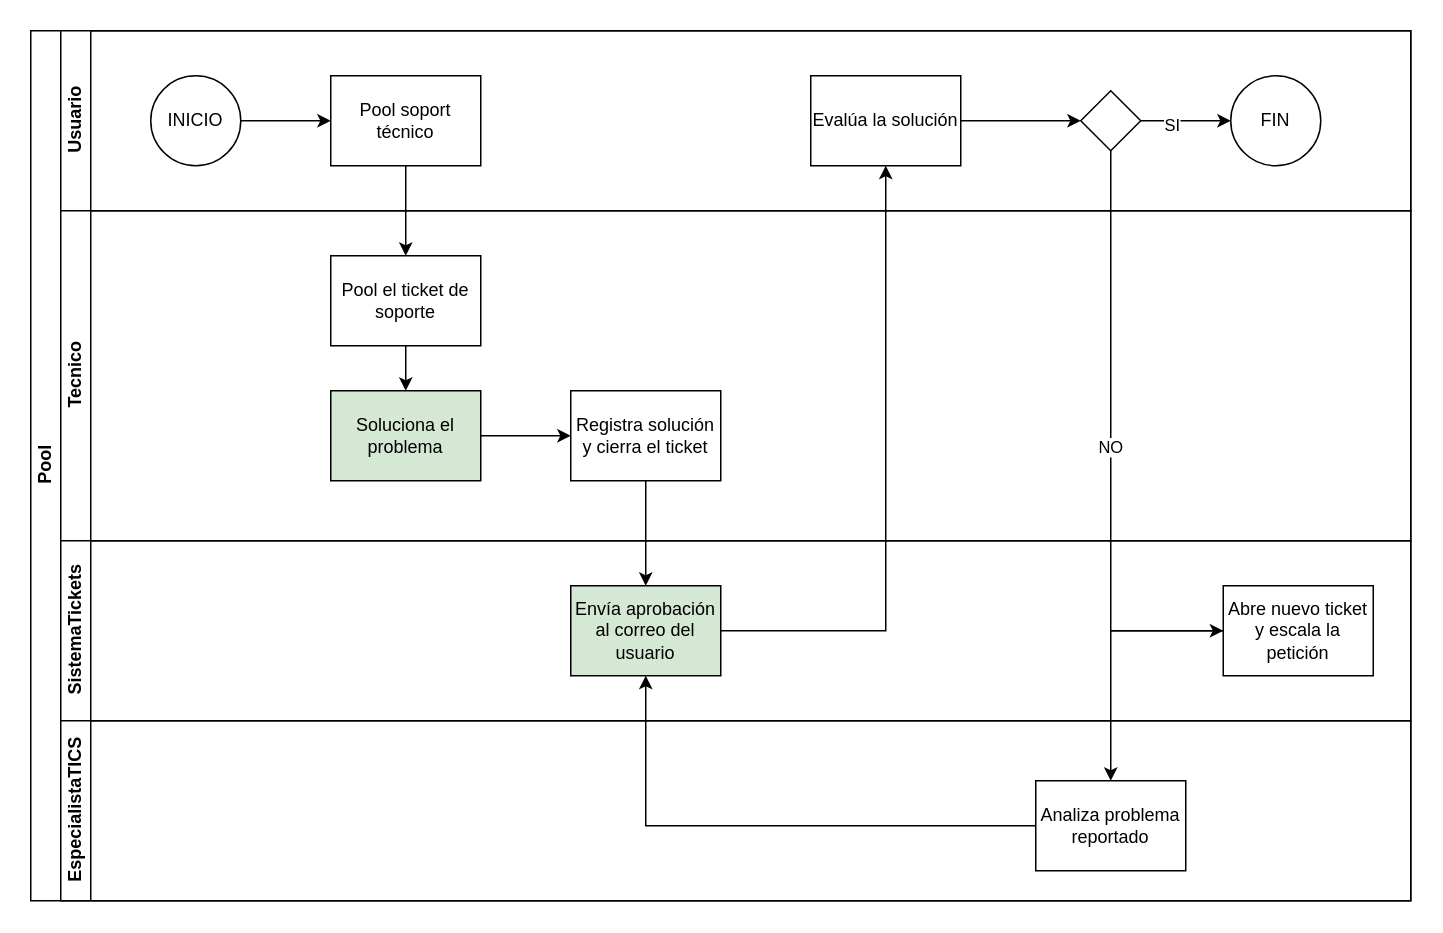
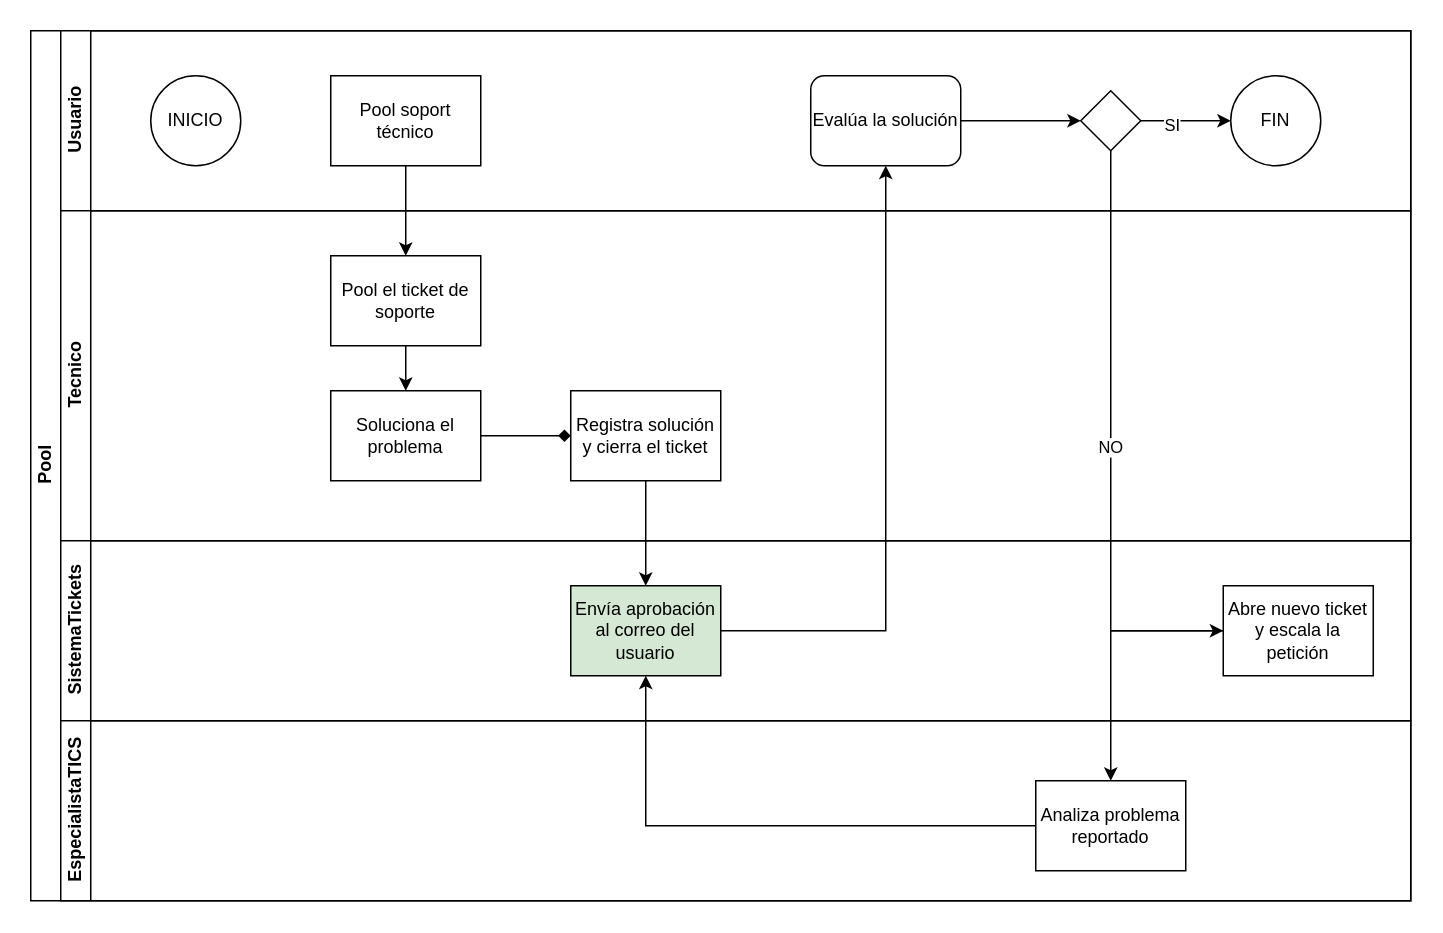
  <mxCell id="0" />
  <mxCell id="1" parent="0" />
  <mxCell id="2" value="Pool" style="swimlane;html=1;childLayout=stackLayout;resizeParent=1;resizeParentMax=0;horizontal=0;startSize=20;horizontalStack=0;" parent="1" vertex="1"><mxGeometry x="20" y="20" width="920" height="580" as="geometry" /></mxCell>
  <mxCell id="3" value="Usuario" style="swimlane;html=1;startSize=20;horizontal=0;" parent="2" vertex="1"><mxGeometry x="20" width="900" height="120" as="geometry" /></mxCell>
  <mxCell id="4" value="Pool soport técnico" style="rounded=0;whiteSpace=wrap;html=1;fontFamily=Helvetica;fontSize=12;fontColor=#000000;align=center;" parent="3" vertex="1"><mxGeometry x="180" y="30" width="100" height="60" as="geometry" /></mxCell>
- <mxCell id="5" value="Evalúa la solución" style="whiteSpace=wrap;html=1;fontColor=#000000;rounded=0;" parent="3" vertex="1"><mxGeometry x="500" y="30" width="100" height="60" as="geometry" /></mxCell>
+ <mxCell id="5" value="Evalúa la solución" style="whiteSpace=wrap;html=1;fontColor=#000000;rounded=1;" parent="3" vertex="1"><mxGeometry x="500" y="30" width="100" height="60" as="geometry" /></mxCell>
  <mxCell id="6" value="" style="rhombus;whiteSpace=wrap;html=1;fontFamily=Helvetica;fontSize=12;fontColor=#000000;align=center;" parent="3" vertex="1"><mxGeometry x="680" y="40" width="40" height="40" as="geometry" /></mxCell>
  <mxCell id="7" style="edgeStyle=orthogonalEdgeStyle;rounded=0;orthogonalLoop=1;jettySize=auto;html=1;entryX=0;entryY=0.5;entryDx=0;entryDy=0;" parent="3" source="5" target="6" edge="1"><mxGeometry relative="1" as="geometry" /></mxCell>
  <mxCell id="8" value="FIN" style="ellipse;whiteSpace=wrap;html=1;fontColor=#000000;" parent="3" vertex="1"><mxGeometry x="780" y="30" width="60" height="60" as="geometry" /></mxCell>
  <mxCell id="9" value="" style="edgeStyle=orthogonalEdgeStyle;rounded=0;orthogonalLoop=1;jettySize=auto;html=1;" parent="3" source="6" target="8" edge="1"><mxGeometry relative="1" as="geometry" /></mxCell>
  <mxCell id="10" value="&lt;div&gt;SI&lt;/div&gt;" style="edgeLabel;html=1;align=center;verticalAlign=middle;resizable=0;points=[];" vertex="1" connectable="0" parent="9"><mxGeometry x="-0.333" y="-2" relative="1" as="geometry"><mxPoint as="offset" /></mxGeometry></mxCell>
- <mxCell id="11" style="edgeStyle=orthogonalEdgeStyle;rounded=0;orthogonalLoop=1;jettySize=auto;html=1;" parent="3" source="12" target="4" edge="1"><mxGeometry relative="1" as="geometry" /></mxCell>
  <mxCell id="12" value="INICIO" style="ellipse;whiteSpace=wrap;html=1;fontColor=#000000;" parent="3" vertex="1"><mxGeometry x="60" y="30" width="60" height="60" as="geometry" /></mxCell>
  <mxCell id="13" value="" style="edgeStyle=orthogonalEdgeStyle;rounded=0;orthogonalLoop=1;jettySize=auto;html=1;" parent="2" source="24" target="5" edge="1"><mxGeometry relative="1" as="geometry" /></mxCell>
  <mxCell id="14" style="edgeStyle=orthogonalEdgeStyle;rounded=0;orthogonalLoop=1;jettySize=auto;html=1;entryX=0.5;entryY=0;entryDx=0;entryDy=0;exitX=0.5;exitY=1;exitDx=0;exitDy=0;" parent="2" source="21" target="24" edge="1"><mxGeometry relative="1" as="geometry"><mxPoint x="410" y="310" as="sourcePoint" /><Array as="points" /></mxGeometry></mxCell>
  <mxCell id="15" style="edgeStyle=orthogonalEdgeStyle;rounded=0;orthogonalLoop=1;jettySize=auto;html=1;entryX=0.5;entryY=0;entryDx=0;entryDy=0;" parent="2" source="4" target="19" edge="1"><mxGeometry relative="1" as="geometry" /></mxCell>
  <mxCell id="16" value="NO" style="edgeStyle=orthogonalEdgeStyle;rounded=0;orthogonalLoop=1;jettySize=auto;html=1;" parent="2" source="6" target="25" edge="1"><mxGeometry relative="1" as="geometry"><Array as="points"><mxPoint x="720" y="290" /><mxPoint x="720" y="290" /></Array></mxGeometry></mxCell>
  <mxCell id="17" value="Tecnico" style="swimlane;html=1;startSize=20;horizontal=0;" parent="2" vertex="1"><mxGeometry x="20" y="120" width="900" height="220" as="geometry" /></mxCell>
  <mxCell id="18" style="edgeStyle=orthogonalEdgeStyle;rounded=0;orthogonalLoop=1;jettySize=auto;html=1;entryX=0.5;entryY=0;entryDx=0;entryDy=0;" parent="17" source="19" target="20" edge="1"><mxGeometry relative="1" as="geometry" /></mxCell>
  <mxCell id="19" value="Pool el ticket de soporte" style="rounded=0;whiteSpace=wrap;html=1;fontFamily=Helvetica;fontSize=12;fontColor=#000000;align=center;" parent="17" vertex="1"><mxGeometry x="180" y="30" width="100" height="60" as="geometry" /></mxCell>
- <mxCell id="20" value="Soluciona el problema" style="rounded=0;whiteSpace=wrap;html=1;fontFamily=Helvetica;fontSize=12;fontColor=#000000;align=center;fillColor=#d5e8d4;" parent="17" vertex="1"><mxGeometry x="180" y="120" width="100" height="60" as="geometry" /></mxCell>
+ <mxCell id="20" value="Soluciona el problema" style="rounded=0;whiteSpace=wrap;html=1;fontFamily=Helvetica;fontSize=12;fontColor=#000000;align=center;" parent="17" vertex="1"><mxGeometry x="180" y="120" width="100" height="60" as="geometry" /></mxCell>
  <mxCell id="21" value="Registra solución y cierra el ticket" style="whiteSpace=wrap;html=1;fontColor=#000000;rounded=0;" parent="17" vertex="1"><mxGeometry x="340" y="120" width="100" height="60" as="geometry" /></mxCell>
- <mxCell id="22" value="" style="edgeStyle=orthogonalEdgeStyle;rounded=0;orthogonalLoop=1;jettySize=auto;html=1;entryX=0;entryY=0.5;entryDx=0;entryDy=0;" parent="17" source="20" target="21" edge="1"><mxGeometry relative="1" as="geometry"><mxPoint x="400" y="60" as="targetPoint" /></mxGeometry></mxCell>
+ <mxCell id="22" value="" style="edgeStyle=orthogonalEdgeStyle;rounded=0;orthogonalLoop=1;jettySize=auto;html=1;entryX=0;entryY=0.5;entryDx=0;entryDy=0;endArrow=diamond;" parent="17" source="20" target="21" edge="1"><mxGeometry relative="1" as="geometry"><mxPoint x="400" y="60" as="targetPoint" /></mxGeometry></mxCell>
  <mxCell id="23" value="&lt;div&gt;SistemaTickets&lt;/div&gt;" style="swimlane;html=1;startSize=20;horizontal=0;" parent="2" vertex="1"><mxGeometry x="20" y="340" width="900" height="120" as="geometry" /></mxCell>
  <mxCell id="24" value="Envía aprobación al correo del usuario" style="whiteSpace=wrap;html=1;fontColor=#000000;rounded=0;fillColor=#d5e8d4;" parent="23" vertex="1"><mxGeometry x="340" y="30" width="100" height="60" as="geometry" /></mxCell>
  <mxCell id="25" value="Abre nuevo ticket y escala la petición" style="whiteSpace=wrap;html=1;fontColor=#000000;" parent="23" vertex="1"><mxGeometry x="775" y="30" width="100" height="60" as="geometry" /></mxCell>
  <mxCell id="26" value="EspecialistaTICS" style="swimlane;html=1;startSize=20;horizontal=0;" parent="2" vertex="1"><mxGeometry x="20" y="460" width="900" height="120" as="geometry" /></mxCell>
  <mxCell id="27" value="Analiza problema reportado" style="whiteSpace=wrap;html=1;fontColor=#000000;" parent="26" vertex="1"><mxGeometry x="650" y="40" width="100" height="60" as="geometry" /></mxCell>
  <mxCell id="28" style="edgeStyle=orthogonalEdgeStyle;rounded=0;orthogonalLoop=1;jettySize=auto;html=1;entryX=0.5;entryY=0;entryDx=0;entryDy=0;" parent="2" source="25" target="27" edge="1"><mxGeometry relative="1" as="geometry" /></mxCell>
  <mxCell id="29" style="edgeStyle=orthogonalEdgeStyle;rounded=0;orthogonalLoop=1;jettySize=auto;html=1;" edge="1" parent="2" source="27" target="24"><mxGeometry relative="1" as="geometry"><mxPoint x="320" y="460" as="targetPoint" /></mxGeometry></mxCell>
